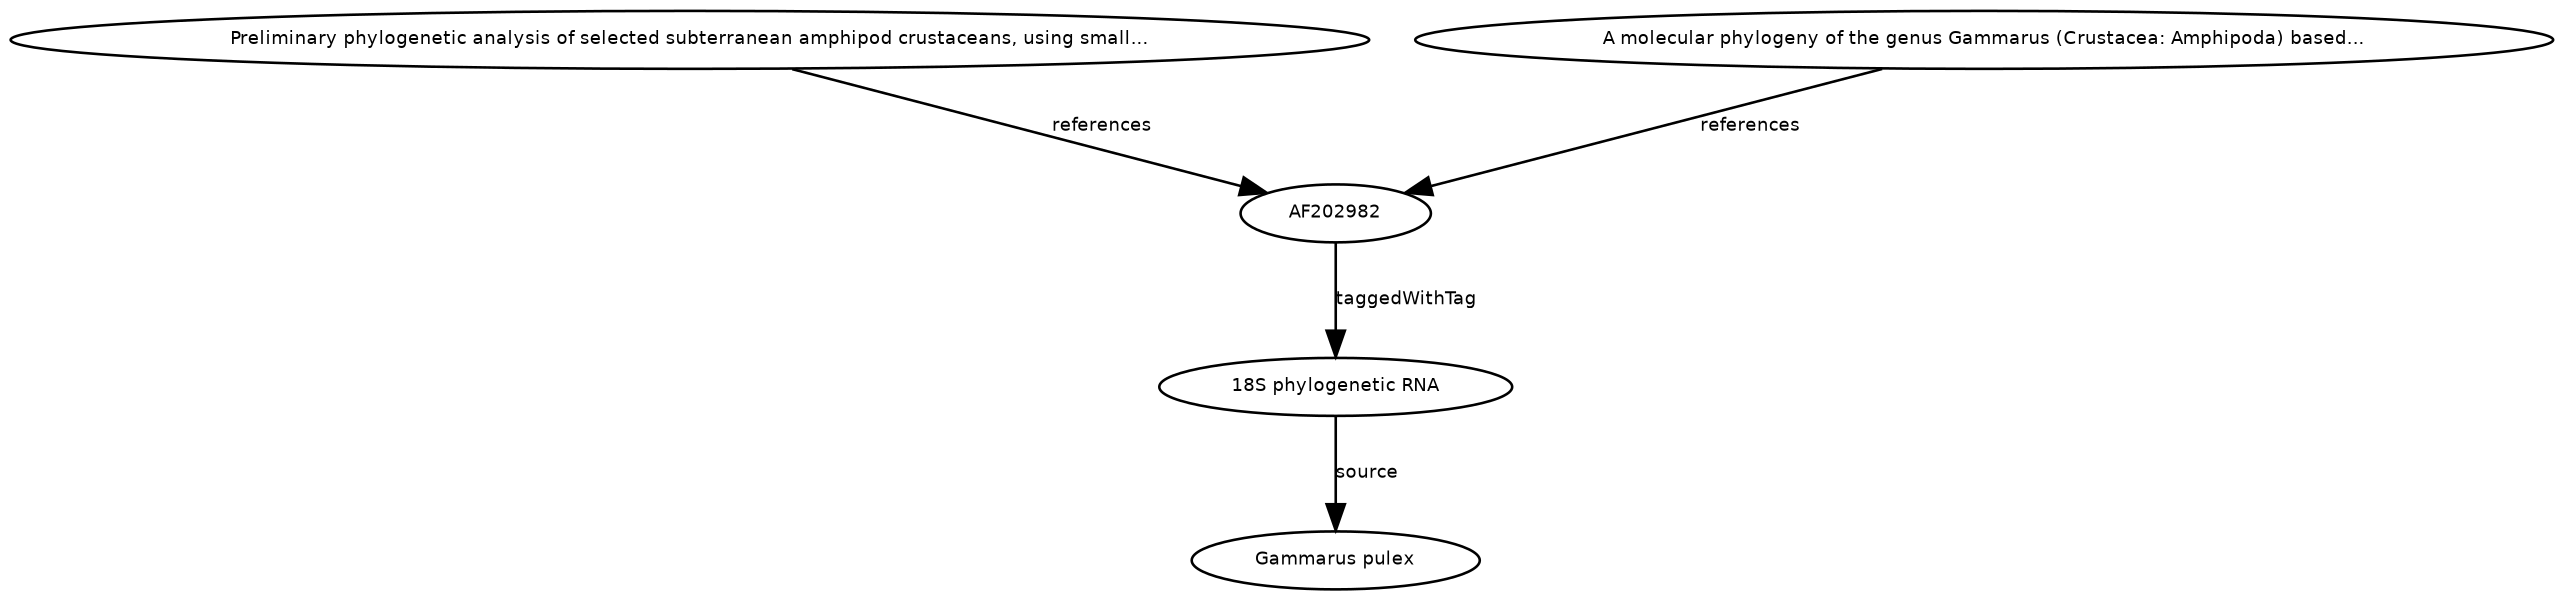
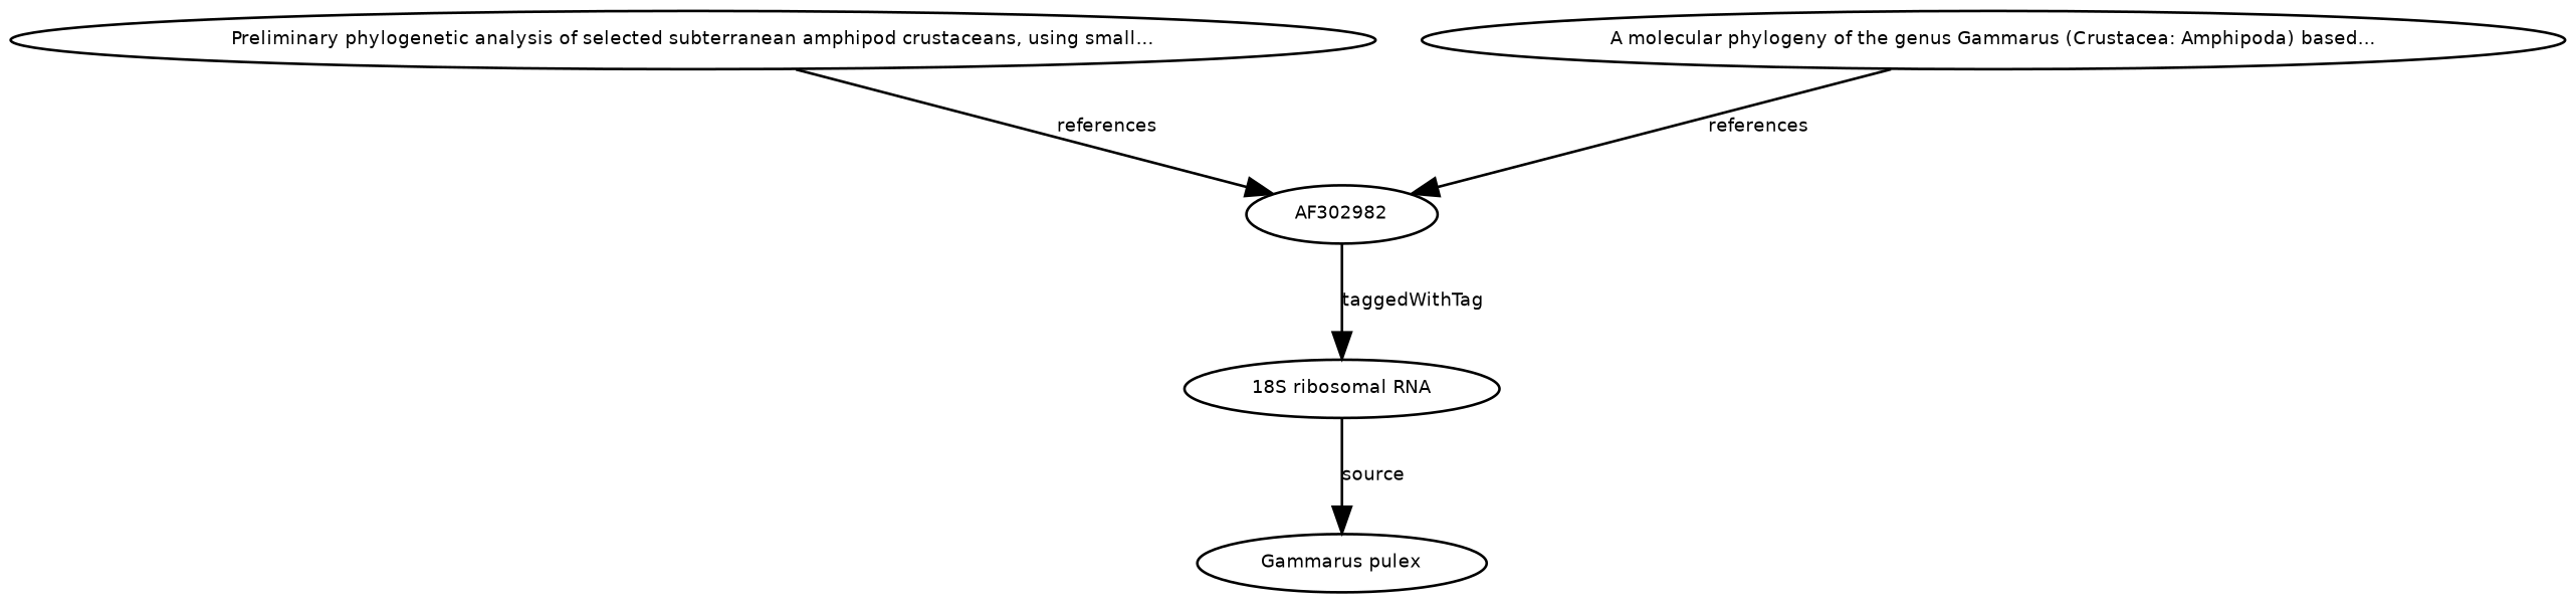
  digraph {
    node [fontname=Helvetica fontsize=7]
    edge [fontname=Helvetica fontsize=7]
-   n1 [height=0.27433100247 label=AF202982 width=0.27433100247]
-   n2 [height=0.27433100247 label="18S phylogenetic RNA" width=0.27433100247]
+   n1 [height=0.27433100247 label=AF302982 width=0.27433100247]
+   n2 [height=0.27433100247 label="18S ribosomal RNA" width=0.27433100247]
    n3 [height=0.27433100247 label="Gammarus pulex" width=0.27433100247]
    n4 [height=0.27433100247 label="Preliminary phylogenetic analysis of selected subterranean amphipod crustaceans, using small..." width=0.27433100247]
    n5 [height=0.27433100247 label="A molecular phylogeny of the genus Gammarus (Crustacea: Amphipoda) based..." width=0.27433100247]
    n1 -> n2 [label=taggedWithTag]
    n2 -> n3 [label=source]
    n4 -> n1 [label=references]
    n5 -> n1 [label=references]
  }
